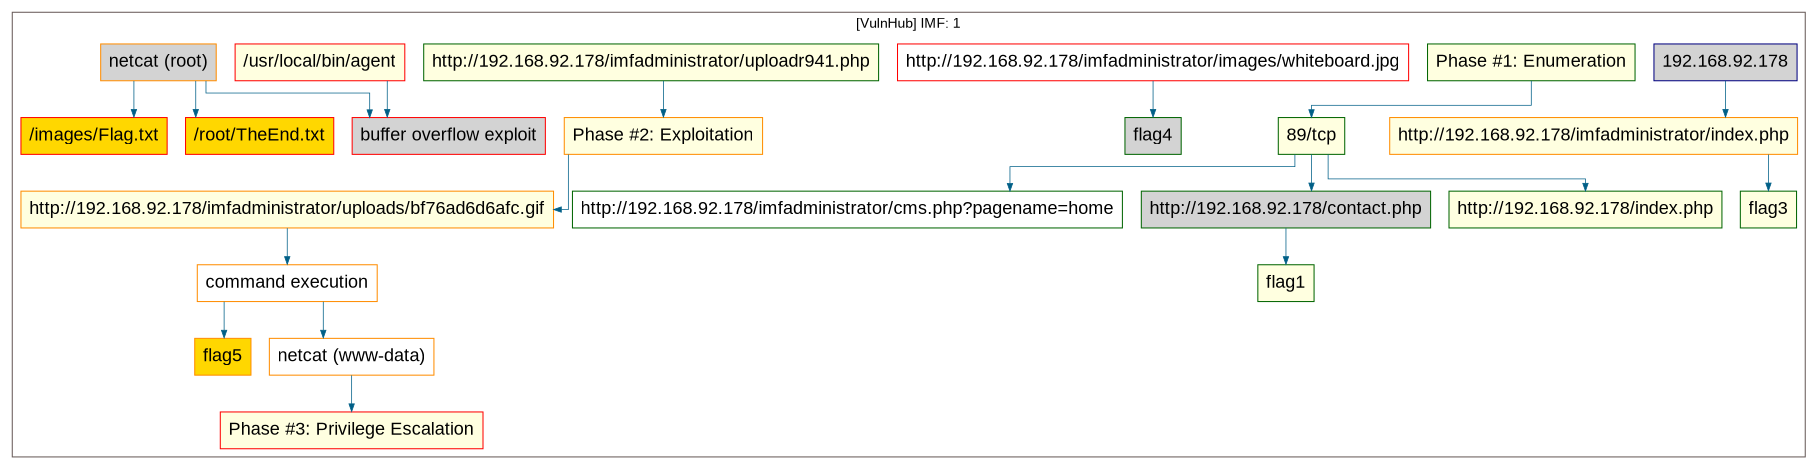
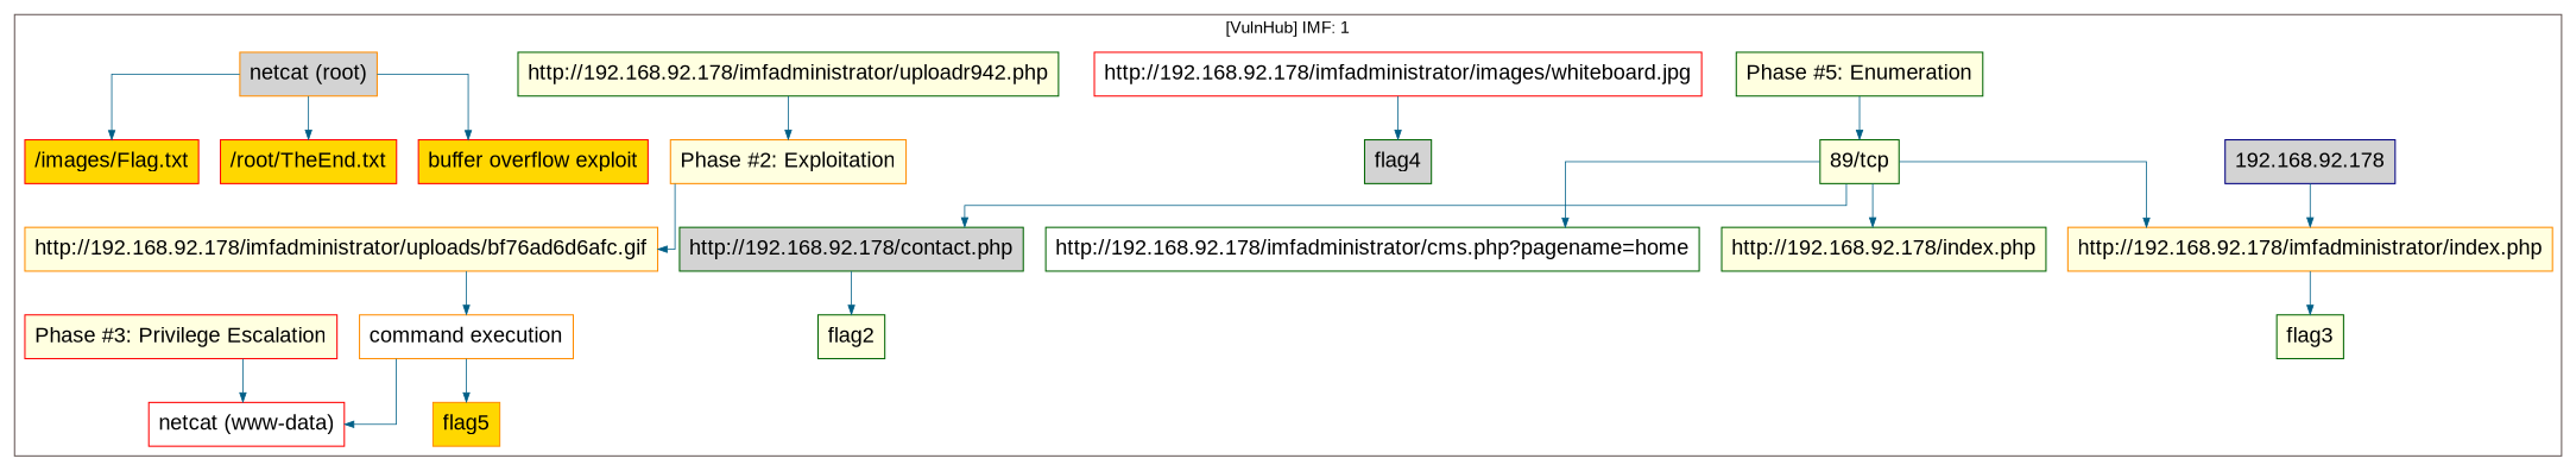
  digraph {
    bgcolor="#ffffff"
    fixedsize=true
    fontname="Liberation Sans"
    nodesdictep=1.0
    splines=ortho
    node [color=darkgreen fillcolor=lightyellow fontname="Liberation Sans" fontsize=18 shape=box style="filled,solid"]
    edge [arrowsize=0.75 color="#005f87" fontname="Liberation Sans" penwidth=0.75 style=solid]
    n1 [color=navyblue fillcolor=lightgrey label="192.168.92.178" width=0.25]
-   n2 [label="Phase #1: Enumeration" width=0.25]
+   n2 [label="Phase #5: Enumeration" width=0.25]
    n3 [color=red fillcolor=white label="http://192.168.92.178/imfadministrator/images/whiteboard.jpg" width=0.25]
    n4 [fillcolor=lightgrey label=flag4 width=0.25]
-   n5 [label="http://192.168.92.178/imfadministrator/uploadr941.php" width=0.25]
+   n5 [label="http://192.168.92.178/imfadministrator/uploadr942.php" width=0.25]
    n6 [color=darkorange label="Phase #2: Exploitation" width=0.25]
    n7 [color=darkorange label="http://192.168.92.178/imfadministrator/uploads/bf76ad6d6afc.gif" width=0.25]
    n8 [color=darkorange fillcolor=white label="command execution" width=0.25]
    n9 [color=darkorange fillcolor=gold label=flag5 width=0.25]
-   n10 [color=darkorange fillcolor=white label="netcat (www-data)" width=0.25]
+   n10 [color=red fillcolor=white label="netcat (www-data)" width=0.25]
    n11 [color=red label="Phase #3: Privilege Escalation" width=0.25]
-   n12 [color=red label="/usr/local/bin/agent" width=0.25]
-   n13 [color=red fillcolor=lightgrey label="buffer overflow exploit" width=0.25]
+   n13 [color=red fillcolor=gold label="buffer overflow exploit" width=0.25]
    n14 [label="89/tcp" width=0.25]
    n15 [color=darkorange fillcolor=lightgrey label="netcat (root)" width=0.25]
    n16 [color=red fillcolor=gold label="/images/Flag.txt" width=0.25]
    n17 [color=red fillcolor=gold label="/root/TheEnd.txt" width=0.25]
    n18 [fillcolor=lightgrey label="http://192.168.92.178/contact.php" width=0.25]
    n19 [label="http://192.168.92.178/index.php" width=0.25]
    n20 [color=darkorange label="http://192.168.92.178/imfadministrator/index.php" width=0.25]
    n21 [fillcolor=white label="http://192.168.92.178/imfadministrator/cms.php?pagename=home" width=0.25]
-   n22 [label=flag1 width=0.25]
+   n22 [label=flag2 width=0.25]
    n23 [label=flag3 width=0.25]
    subgraph cluster_1 {
      color="#665957"
      label="[VulnHub] IMF: 1"
      n1
      n2
      n3
      n4
      n5
      n6
      n7
      n8
      n9
      n10
      n11
-     n12
      n13
      n14
      n15
      n16
      n17
      n18
      n19
      n20
      n21
      n22
      n23
    }
    n1 -> n20
    n2 -> n14
    n3 -> n4
    n5 -> n6
    n6 -> n7
    n7 -> n8
    n8 -> n9
    n8 -> n10
-   n10 -> n11
-   n12 -> n13
+   n11 -> n10
    n14 -> n18
    n14 -> n19
+   n14 -> n20
    n14 -> n21
    n15 -> n13
    n15 -> n16
    n15 -> n17
    n18 -> n22
    n20 -> n23
  }
